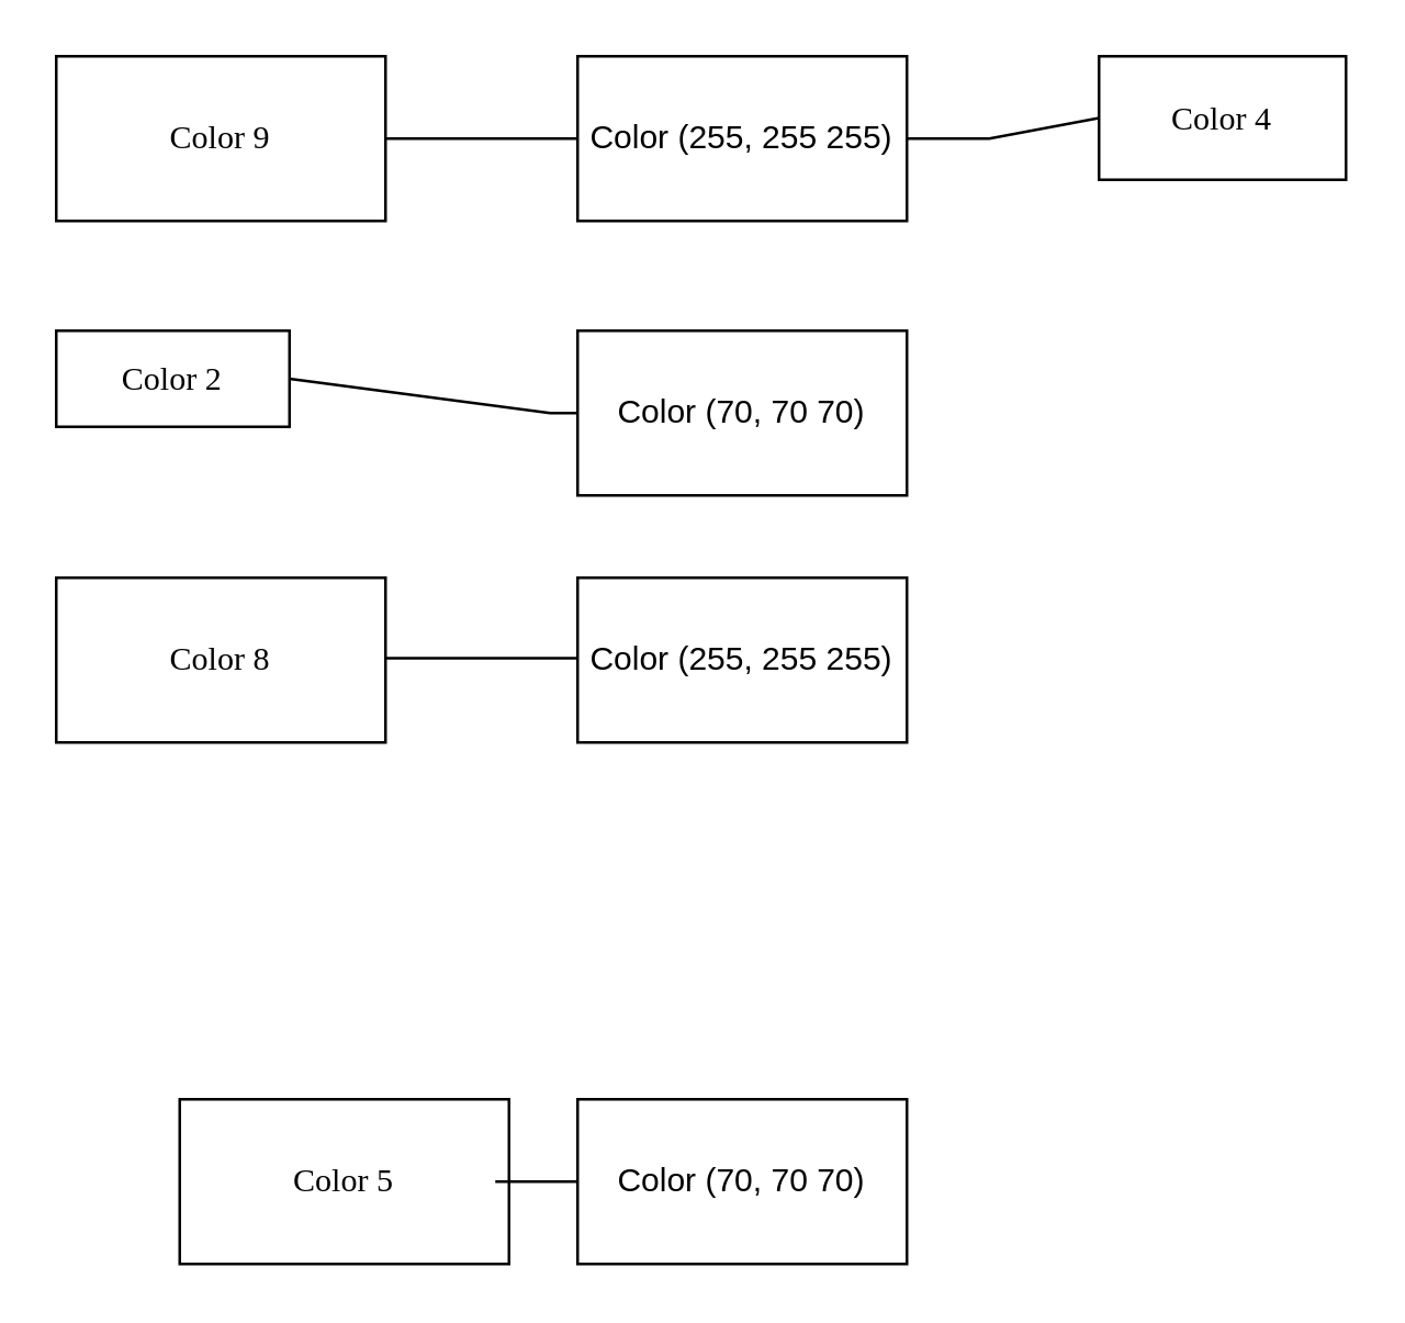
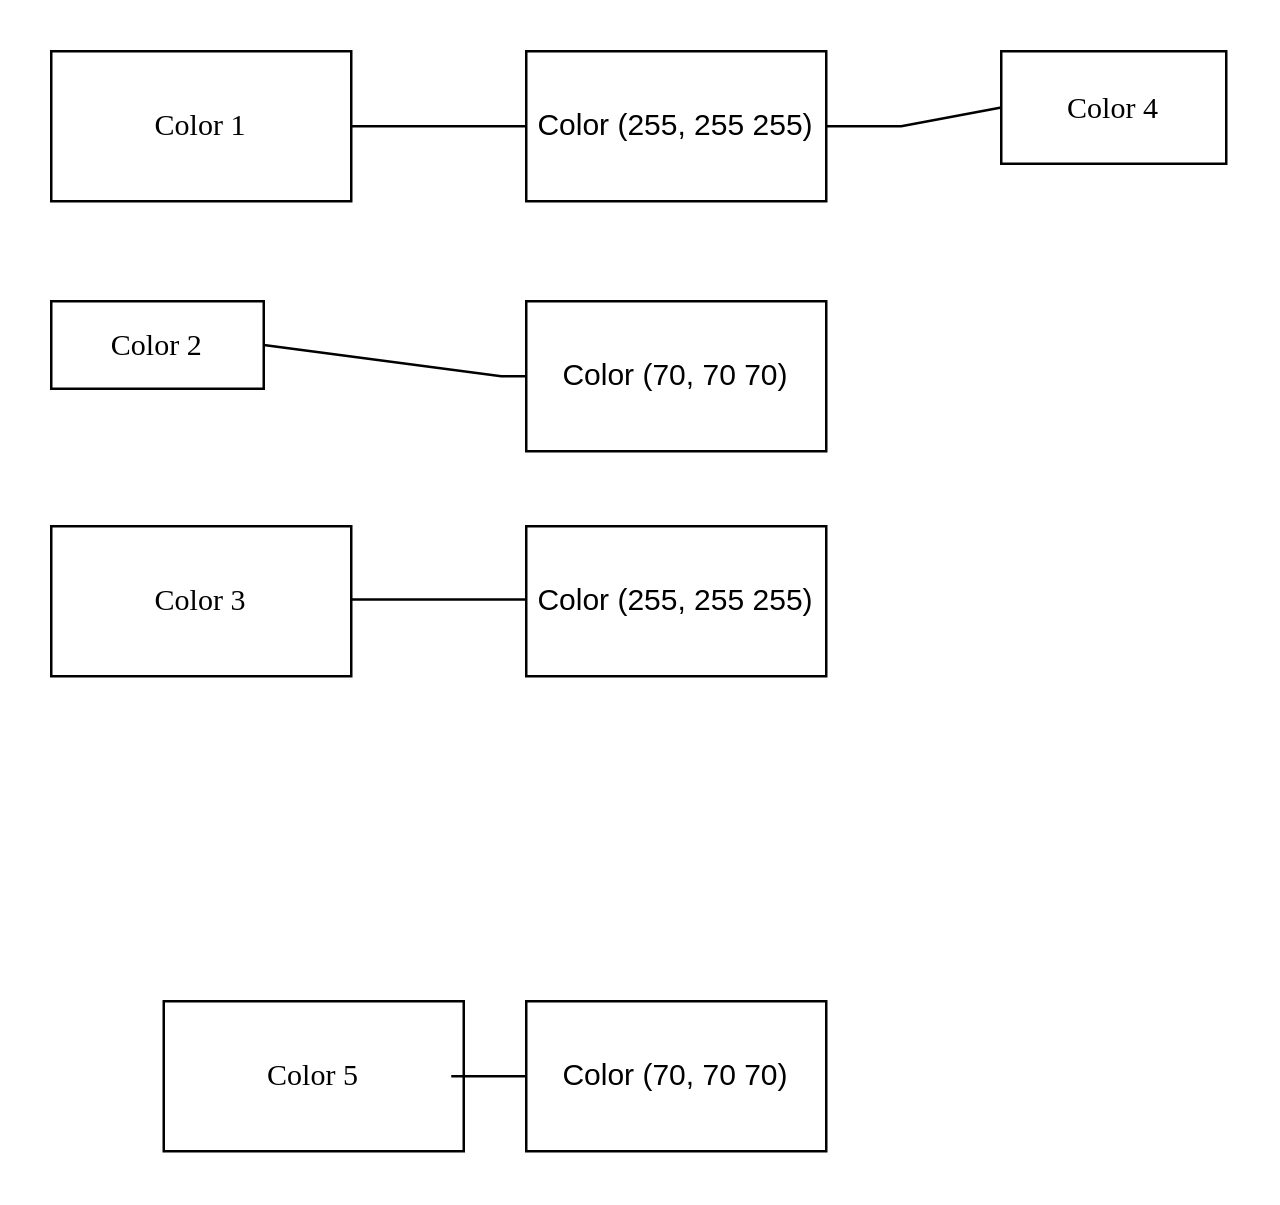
  <mxCell id="0" />
  <mxCell id="1" parent="0" />
- <mxCell id="2" value="Color 9" style="rounded=0;whiteSpace=wrap;html=1;fontFamily=Georgia;" vertex="1" parent="1"><mxGeometry x="20" y="20" width="120" height="60" as="geometry" /></mxCell>
+ <mxCell id="2" value="Color 1" style="rounded=0;whiteSpace=wrap;html=1;fontFamily=Georgia;" vertex="1" parent="1"><mxGeometry x="20" y="20" width="120" height="60" as="geometry" /></mxCell>
  <mxCell id="3" value="Color 2" style="rounded=0;whiteSpace=wrap;html=1;fontFamily=Georgia;" vertex="1" parent="1"><mxGeometry x="20" y="120" width="85" height="35" as="geometry" /></mxCell>
- <mxCell id="4" value="Color 8" style="rounded=0;whiteSpace=wrap;html=1;fontFamily=Georgia;" vertex="1" parent="1"><mxGeometry x="20" y="210" width="120" height="60" as="geometry" /></mxCell>
+ <mxCell id="4" value="Color 3" style="rounded=0;whiteSpace=wrap;html=1;fontFamily=Georgia;" vertex="1" parent="1"><mxGeometry x="20" y="210" width="120" height="60" as="geometry" /></mxCell>
  <mxCell id="5" value="Color 4" style="rounded=0;whiteSpace=wrap;html=1;fontFamily=Georgia;" vertex="1" parent="1"><mxGeometry x="400" y="20" width="90" height="45" as="geometry" /></mxCell>
  <mxCell id="6" value="Color 5" style="rounded=0;whiteSpace=wrap;html=1;fontFamily=Georgia;" vertex="1" parent="1"><mxGeometry x="65" y="400" width="120" height="60" as="geometry" /></mxCell>
  <mxCell id="7" value="" style="endArrow=none;html=1;rounded=0;exitX=1;exitY=0.5;exitDx=0;exitDy=0;" edge="1" parent="1" source="2"><mxGeometry width="50" height="50" relative="1" as="geometry"><mxPoint x="200" y="300" as="sourcePoint" /><mxPoint x="240" y="50" as="targetPoint" /><Array as="points"><mxPoint x="190" y="50" /></Array></mxGeometry></mxCell>
  <mxCell id="8" value="Color (255, 255 255)" style="rounded=0;whiteSpace=wrap;html=1;" vertex="1" parent="1"><mxGeometry x="210" y="20" width="120" height="60" as="geometry" /></mxCell>
  <mxCell id="9" value="Color (70, 70 70)" style="rounded=0;whiteSpace=wrap;html=1;" vertex="1" parent="1"><mxGeometry x="210" y="120" width="120" height="60" as="geometry" /></mxCell>
  <mxCell id="10" value="" style="endArrow=none;html=1;rounded=0;exitX=1;exitY=0.5;exitDx=0;exitDy=0;entryX=0;entryY=0.5;entryDx=0;entryDy=0;" edge="1" parent="1" source="3" target="9"><mxGeometry width="50" height="50" relative="1" as="geometry"><mxPoint x="150" y="60" as="sourcePoint" /><mxPoint x="250" y="60" as="targetPoint" /><Array as="points"><mxPoint x="200" y="150" /></Array></mxGeometry></mxCell>
  <mxCell id="11" value="" style="endArrow=none;html=1;rounded=0;exitX=1;exitY=0.5;exitDx=0;exitDy=0;entryX=0;entryY=0.5;entryDx=0;entryDy=0;" edge="1" parent="1"><mxGeometry width="50" height="50" relative="1" as="geometry"><mxPoint x="140" y="239.33" as="sourcePoint" /><mxPoint x="240" y="239.33" as="targetPoint" /><Array as="points"><mxPoint x="200" y="239.33" /></Array></mxGeometry></mxCell>
  <mxCell id="12" value="Color (255, 255 255)" style="rounded=0;whiteSpace=wrap;html=1;" vertex="1" parent="1"><mxGeometry x="210" y="210" width="120" height="60" as="geometry" /></mxCell>
  <mxCell id="13" value="" style="endArrow=none;html=1;rounded=0;entryX=0;entryY=0.5;entryDx=0;entryDy=0;exitX=1;exitY=0.5;exitDx=0;exitDy=0;" edge="1" parent="1" source="8" target="5"><mxGeometry width="50" height="50" relative="1" as="geometry"><mxPoint x="200" y="270" as="sourcePoint" /><mxPoint x="250" y="220" as="targetPoint" /><Array as="points"><mxPoint x="360" y="50" /></Array></mxGeometry></mxCell>
  <mxCell id="14" value="Color (70, 70 70)" style="rounded=0;whiteSpace=wrap;html=1;" vertex="1" parent="1"><mxGeometry x="210" y="400" width="120" height="60" as="geometry" /></mxCell>
  <mxCell id="15" value="" style="endArrow=none;html=1;rounded=0;exitX=1;exitY=0.5;exitDx=0;exitDy=0;entryX=0;entryY=0.5;entryDx=0;entryDy=0;" edge="1" parent="1" source="6" target="14"><mxGeometry width="50" height="50" relative="1" as="geometry"><mxPoint x="200" y="270" as="sourcePoint" /><mxPoint x="250" y="220" as="targetPoint" /><Array as="points"><mxPoint x="180" y="430" /></Array></mxGeometry></mxCell>
